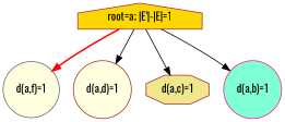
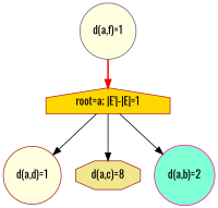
  digraph {
    fontname=Oswald
    node [color=brown fillcolor=lightyellow fontname=Oswald shape=circle style=filled]
    edge [fontname=Oswald style=solid]
    n1 [color=gray40 label="d(a,f)=1"]
    n2 [label="d(a,d)=1"]
-   n3 [fillcolor=khaki label="d(a,c)=1" shape=octagon]
-   n4 [color=deeppink fillcolor=aquamarine label="d(a,b)=1"]
+   n3 [fillcolor=khaki label="d(a,c)=8" shape=octagon]
+   n4 [color=deeppink fillcolor=aquamarine label="d(a,b)=2"]
    n5 [fillcolor=gold label="root=a; |E'|-|E|=1" shape=house]
-   n5 -> n1 [color=red style=bold]
+   n1 -> n5 [color=red style=bold]
    n5 -> n2
    n5 -> n3
    n5 -> n4
  }
